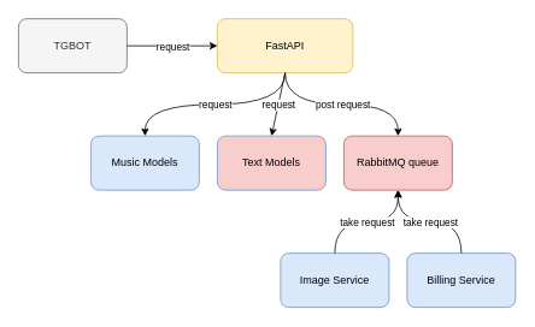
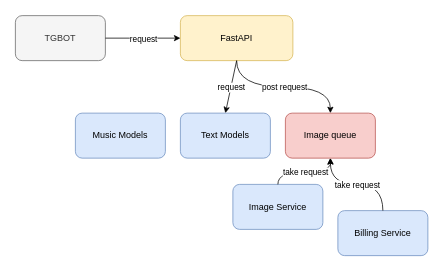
  <mxCell id="0" />
  <mxCell id="1" parent="0" />
  <mxCell id="2" value="TGBOT" style="rounded=1;whiteSpace=wrap;html=1;fillColor=#f5f5f5;strokeColor=#666666;fontColor=#333333;" parent="1" vertex="1"><mxGeometry x="20" y="20" width="120" height="60" as="geometry" /></mxCell>
  <mxCell id="3" value="&lt;font color=&quot;#000000&quot;&gt;FastAPI&lt;/font&gt;" style="rounded=1;whiteSpace=wrap;html=1;fillColor=#fff2cc;strokeColor=#d6b656;" parent="1" vertex="1"><mxGeometry x="240" y="20" width="150" height="60" as="geometry" /></mxCell>
  <mxCell id="4" value="" style="endArrow=classic;html=1;exitX=1;exitY=0.5;exitDx=0;exitDy=0;entryX=0;entryY=0.5;entryDx=0;entryDy=0;" parent="1" source="2" target="3" edge="1"><mxGeometry relative="1" as="geometry"><mxPoint x="150" y="90" as="sourcePoint" /><mxPoint x="250" y="90" as="targetPoint" /></mxGeometry></mxCell>
  <mxCell id="5" value="request" style="edgeLabel;resizable=0;html=1;align=center;verticalAlign=middle;" parent="4" connectable="0" vertex="1"><mxGeometry relative="1" as="geometry" /></mxCell>
  <mxCell id="6" value="" style="endArrow=classic;html=1;exitX=0.5;exitY=1;exitDx=0;exitDy=0;entryX=0.5;entryY=0;entryDx=0;entryDy=0;" parent="1" source="3" target="8" edge="1"><mxGeometry relative="1" as="geometry"><mxPoint x="240" y="160" as="sourcePoint" /><mxPoint x="340" y="160" as="targetPoint" /></mxGeometry></mxCell>
  <mxCell id="7" value="request" style="edgeLabel;resizable=0;html=1;align=center;verticalAlign=middle;" parent="6" connectable="0" vertex="1"><mxGeometry relative="1" as="geometry" /></mxCell>
- <mxCell id="8" value="Text Models" style="rounded=1;whiteSpace=wrap;html=1;fillColor=#f8cecc;strokeColor=#6c8ebf;fontColor=#000000;" parent="1" vertex="1"><mxGeometry x="240" y="150" width="120" height="60" as="geometry" /></mxCell>
- <mxCell id="9" value="Image Service&lt;br&gt;" style="rounded=1;whiteSpace=wrap;html=1;fillColor=#dae8fc;strokeColor=#6c8ebf;fontColor=#000000;" parent="1" vertex="1"><mxGeometry x="310" y="280" width="120" height="60" as="geometry" /></mxCell>
+ <mxCell id="8" value="Text Models" style="rounded=1;whiteSpace=wrap;html=1;fillColor=#dae8fc;strokeColor=#6c8ebf;fontColor=#000000;" parent="1" vertex="1"><mxGeometry x="240" y="150" width="120" height="60" as="geometry" /></mxCell>
+ <mxCell id="9" value="Image Service&lt;br&gt;" style="rounded=1;whiteSpace=wrap;html=1;fillColor=#dae8fc;strokeColor=#6c8ebf;fontColor=#000000;" parent="1" vertex="1"><mxGeometry x="310" y="245" width="120" height="60" as="geometry" /></mxCell>
  <mxCell id="10" value="" style="endArrow=classic;html=1;exitX=0.5;exitY=1;exitDx=0;exitDy=0;entryX=0.5;entryY=0;entryDx=0;entryDy=0;edgeStyle=orthogonalEdgeStyle;curved=1;" parent="1" source="3" target="15" edge="1"><mxGeometry relative="1" as="geometry"><mxPoint x="410" y="140" as="sourcePoint" /><mxPoint x="510" y="140" as="targetPoint" /></mxGeometry></mxCell>
  <mxCell id="11" value="post request" style="edgeLabel;resizable=0;html=1;align=center;verticalAlign=middle;labelBorderColor=none;" parent="10" connectable="0" vertex="1"><mxGeometry relative="1" as="geometry" /></mxCell>
  <mxCell id="12" value="Music Models" style="rounded=1;whiteSpace=wrap;html=1;fillColor=#dae8fc;strokeColor=#6c8ebf;fontColor=#000000;" parent="1" vertex="1"><mxGeometry x="100" y="150" width="120" height="60" as="geometry" /></mxCell>
- <mxCell id="13" value="" style="endArrow=classic;html=1;entryX=0.5;entryY=0;entryDx=0;entryDy=0;exitX=0.5;exitY=1;exitDx=0;exitDy=0;edgeStyle=orthogonalEdgeStyle;curved=1;" parent="1" source="3" target="12" edge="1"><mxGeometry relative="1" as="geometry"><mxPoint x="300" y="80" as="sourcePoint" /><mxPoint x="400" y="80" as="targetPoint" /></mxGeometry></mxCell>
- <mxCell id="14" value="request" style="edgeLabel;resizable=0;html=1;align=center;verticalAlign=middle;" parent="13" connectable="0" vertex="1"><mxGeometry relative="1" as="geometry" /></mxCell>
- <mxCell id="15" value="RabbitMQ queue" style="rounded=1;whiteSpace=wrap;html=1;fillColor=#f8cecc;strokeColor=#b85450;fontColor=#000000;" parent="1" vertex="1"><mxGeometry x="380" y="150" width="120" height="60" as="geometry" /></mxCell>
+ <mxCell id="15" value="Image queue" style="rounded=1;whiteSpace=wrap;html=1;fillColor=#f8cecc;strokeColor=#b85450;fontColor=#000000;" parent="1" vertex="1"><mxGeometry x="380" y="150" width="120" height="60" as="geometry" /></mxCell>
  <mxCell id="16" value="" style="endArrow=classic;html=1;edgeStyle=orthogonalEdgeStyle;curved=1;exitX=0.5;exitY=0;exitDx=0;exitDy=0;" parent="1" source="9" edge="1"><mxGeometry relative="1" as="geometry"><mxPoint x="440" y="250" as="sourcePoint" /><mxPoint x="440" y="210" as="targetPoint" /></mxGeometry></mxCell>
  <mxCell id="17" value="take request" style="edgeLabel;resizable=0;html=1;align=center;verticalAlign=middle;" parent="16" connectable="0" vertex="1"><mxGeometry relative="1" as="geometry" /></mxCell>
  <mxCell id="18" value="Billing Service" style="rounded=1;whiteSpace=wrap;html=1;fillColor=#dae8fc;strokeColor=#6c8ebf;fontColor=#000000;" parent="1" vertex="1"><mxGeometry x="450" y="280" width="120" height="60" as="geometry" /></mxCell>
  <mxCell id="19" value="" style="endArrow=classic;html=1;exitX=0.5;exitY=0;exitDx=0;exitDy=0;entryX=0.5;entryY=1;entryDx=0;entryDy=0;edgeStyle=orthogonalEdgeStyle;curved=1;" parent="1" source="18" target="15" edge="1"><mxGeometry relative="1" as="geometry"><mxPoint x="480" y="230" as="sourcePoint" /><mxPoint x="580" y="230" as="targetPoint" /></mxGeometry></mxCell>
  <mxCell id="20" value="take request" style="edgeLabel;resizable=0;html=1;align=center;verticalAlign=middle;" parent="19" connectable="0" vertex="1"><mxGeometry relative="1" as="geometry" /></mxCell>
